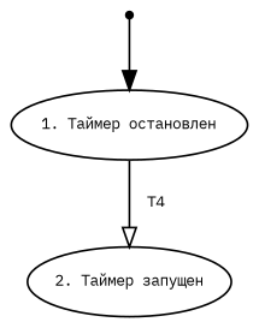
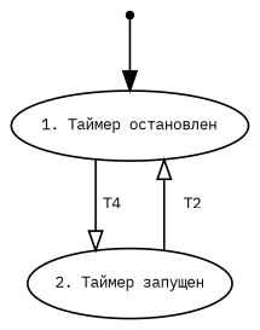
  digraph {
    fontname="IBM Plex Mono"
    fontsize=8
    splines=ortho
    node [fontname="IBM Plex Mono" fontsize=8]
    edge [fontname="IBM Plex Mono" fontsize=8 arrowhead=onormal]
    point [shape=point]
    n2 [label="1. Таймер остановлен"]
    n3 [label="2. Таймер запущен"]
    point -> n2 [arrowhead=""]
    n2 -> n3 [label="  T4 "]
+   n3 -> n2 [label=" T2 "]
  }
